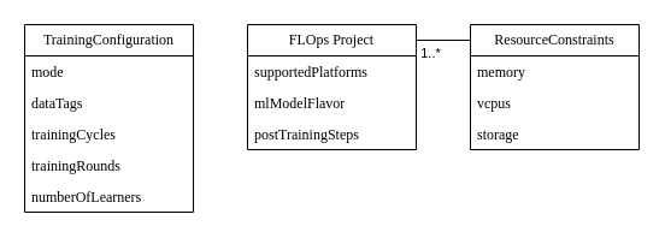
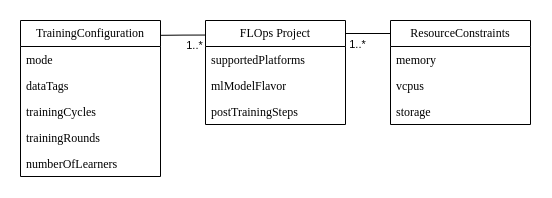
  <mxCell id="0" />
  <mxCell id="1" parent="0" />
  <mxCell id="2" value="FLOps Project" style="swimlane;fontStyle=0;childLayout=stackLayout;horizontal=1;startSize=26;fillColor=none;horizontalStack=0;resizeParent=1;resizeParentMax=0;resizeLast=0;collapsible=1;marginBottom=0;whiteSpace=wrap;html=1;fontFamily=CMU Sans Serif;" vertex="1" parent="1"><mxGeometry x="205" y="20" width="140" height="104" as="geometry" /></mxCell>
  <mxCell id="3" value="supportedPlatforms" style="text;strokeColor=none;fillColor=none;align=left;verticalAlign=top;spacingLeft=4;spacingRight=4;overflow=hidden;rotatable=0;points=[[0,0.5],[1,0.5]];portConstraint=eastwest;whiteSpace=wrap;html=1;fontFamily=CMU Sans Serif;" vertex="1" parent="2"><mxGeometry y="26" width="140" height="26" as="geometry" /></mxCell>
  <mxCell id="4" value="mlModelFlavor" style="text;strokeColor=none;fillColor=none;align=left;verticalAlign=top;spacingLeft=4;spacingRight=4;overflow=hidden;rotatable=0;points=[[0,0.5],[1,0.5]];portConstraint=eastwest;whiteSpace=wrap;html=1;fontFamily=CMU Sans Serif;" vertex="1" parent="2"><mxGeometry y="52" width="140" height="26" as="geometry" /></mxCell>
  <mxCell id="5" value="postTrainingSteps" style="text;strokeColor=none;fillColor=none;align=left;verticalAlign=top;spacingLeft=4;spacingRight=4;overflow=hidden;rotatable=0;points=[[0,0.5],[1,0.5]];portConstraint=eastwest;whiteSpace=wrap;html=1;fontFamily=CMU Sans Serif;" vertex="1" parent="2"><mxGeometry y="78" width="140" height="26" as="geometry" /></mxCell>
  <mxCell id="6" value="ResourceConstraints" style="swimlane;fontStyle=0;childLayout=stackLayout;horizontal=1;startSize=26;fillColor=none;horizontalStack=0;resizeParent=1;resizeParentMax=0;resizeLast=0;collapsible=1;marginBottom=0;whiteSpace=wrap;html=1;fontFamily=CMU Sans Serif;" vertex="1" parent="1"><mxGeometry x="390" y="20" width="140" height="104" as="geometry" /></mxCell>
  <mxCell id="7" value="memory" style="text;strokeColor=none;fillColor=none;align=left;verticalAlign=top;spacingLeft=4;spacingRight=4;overflow=hidden;rotatable=0;points=[[0,0.5],[1,0.5]];portConstraint=eastwest;whiteSpace=wrap;html=1;fontFamily=CMU Sans Serif;" vertex="1" parent="6"><mxGeometry y="26" width="140" height="26" as="geometry" /></mxCell>
  <mxCell id="8" value="vcpus" style="text;strokeColor=none;fillColor=none;align=left;verticalAlign=top;spacingLeft=4;spacingRight=4;overflow=hidden;rotatable=0;points=[[0,0.5],[1,0.5]];portConstraint=eastwest;whiteSpace=wrap;html=1;fontFamily=CMU Sans Serif;" vertex="1" parent="6"><mxGeometry y="52" width="140" height="26" as="geometry" /></mxCell>
  <mxCell id="9" value="storage" style="text;strokeColor=none;fillColor=none;align=left;verticalAlign=top;spacingLeft=4;spacingRight=4;overflow=hidden;rotatable=0;points=[[0,0.5],[1,0.5]];portConstraint=eastwest;whiteSpace=wrap;html=1;fontFamily=CMU Sans Serif;" vertex="1" parent="6"><mxGeometry y="78" width="140" height="26" as="geometry" /></mxCell>
  <mxCell id="10" value="TrainingConfiguration" style="swimlane;fontStyle=0;childLayout=stackLayout;horizontal=1;startSize=26;fillColor=none;horizontalStack=0;resizeParent=1;resizeParentMax=0;resizeLast=0;collapsible=1;marginBottom=0;whiteSpace=wrap;html=1;fontFamily=CMU Sans Serif;" vertex="1" parent="1"><mxGeometry x="20" y="20" width="140" height="156" as="geometry" /></mxCell>
  <mxCell id="11" value="mode" style="text;strokeColor=none;fillColor=none;align=left;verticalAlign=top;spacingLeft=4;spacingRight=4;overflow=hidden;rotatable=0;points=[[0,0.5],[1,0.5]];portConstraint=eastwest;whiteSpace=wrap;html=1;fontFamily=CMU Sans Serif;" vertex="1" parent="10"><mxGeometry y="26" width="140" height="26" as="geometry" /></mxCell>
  <mxCell id="12" value="dataTags" style="text;strokeColor=none;fillColor=none;align=left;verticalAlign=top;spacingLeft=4;spacingRight=4;overflow=hidden;rotatable=0;points=[[0,0.5],[1,0.5]];portConstraint=eastwest;whiteSpace=wrap;html=1;fontFamily=CMU Sans Serif;" vertex="1" parent="10"><mxGeometry y="52" width="140" height="26" as="geometry" /></mxCell>
  <mxCell id="13" value="trainingCycles" style="text;strokeColor=none;fillColor=none;align=left;verticalAlign=top;spacingLeft=4;spacingRight=4;overflow=hidden;rotatable=0;points=[[0,0.5],[1,0.5]];portConstraint=eastwest;whiteSpace=wrap;html=1;fontFamily=CMU Sans Serif;" vertex="1" parent="10"><mxGeometry y="78" width="140" height="26" as="geometry" /></mxCell>
  <mxCell id="14" value="trainingRounds" style="text;strokeColor=none;fillColor=none;align=left;verticalAlign=top;spacingLeft=4;spacingRight=4;overflow=hidden;rotatable=0;points=[[0,0.5],[1,0.5]];portConstraint=eastwest;whiteSpace=wrap;html=1;fontFamily=CMU Sans Serif;" vertex="1" parent="10"><mxGeometry y="104" width="140" height="26" as="geometry" /></mxCell>
  <mxCell id="15" value="numberOfLearners" style="text;strokeColor=none;fillColor=none;align=left;verticalAlign=top;spacingLeft=4;spacingRight=4;overflow=hidden;rotatable=0;points=[[0,0.5],[1,0.5]];portConstraint=eastwest;whiteSpace=wrap;html=1;fontFamily=CMU Sans Serif;" vertex="1" parent="10"><mxGeometry y="130" width="140" height="26" as="geometry" /></mxCell>
  <mxCell id="16" style="edgeStyle=orthogonalEdgeStyle;rounded=0;orthogonalLoop=1;jettySize=auto;html=1;endArrow=none;endFill=0;" edge="1" parent="1"><mxGeometry relative="1" as="geometry"><mxPoint x="390" y="33" as="sourcePoint" /><mxPoint x="345" y="33" as="targetPoint" /></mxGeometry></mxCell>
  <mxCell id="17" value="1..*" style="edgeLabel;html=1;align=center;verticalAlign=middle;resizable=0;points=[];" vertex="1" connectable="0" parent="16"><mxGeometry x="0.258" y="1" relative="1" as="geometry"><mxPoint x="-6" y="9" as="offset" /></mxGeometry></mxCell>
+ <mxCell id="18" style="edgeStyle=orthogonalEdgeStyle;rounded=0;orthogonalLoop=1;jettySize=auto;html=1;entryX=1.001;entryY=0.095;entryDx=0;entryDy=0;entryPerimeter=0;exitX=0;exitY=0.14;exitDx=0;exitDy=0;exitPerimeter=0;endArrow=none;endFill=0;" edge="1" parent="1" source="2" target="10"><mxGeometry relative="1" as="geometry" /></mxCell>
+ <mxCell id="19" value="1..*" style="edgeLabel;html=1;align=center;verticalAlign=middle;resizable=0;points=[];" vertex="1" connectable="0" parent="18"><mxGeometry x="-0.537" relative="1" as="geometry"><mxPoint x="-2" y="10" as="offset" /></mxGeometry></mxCell>
